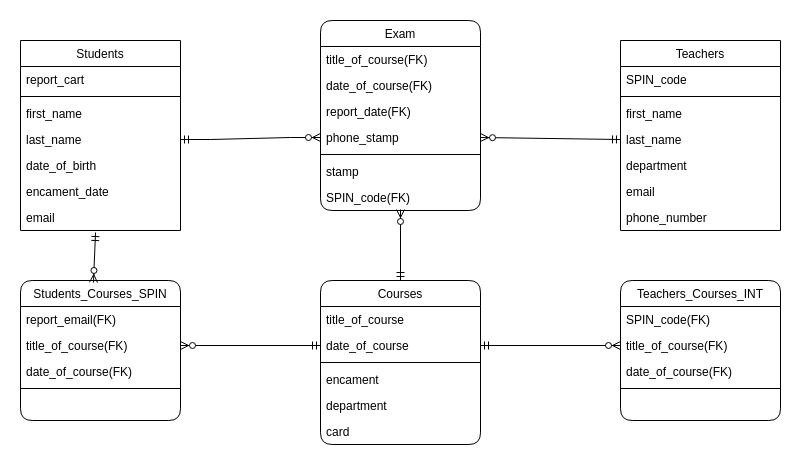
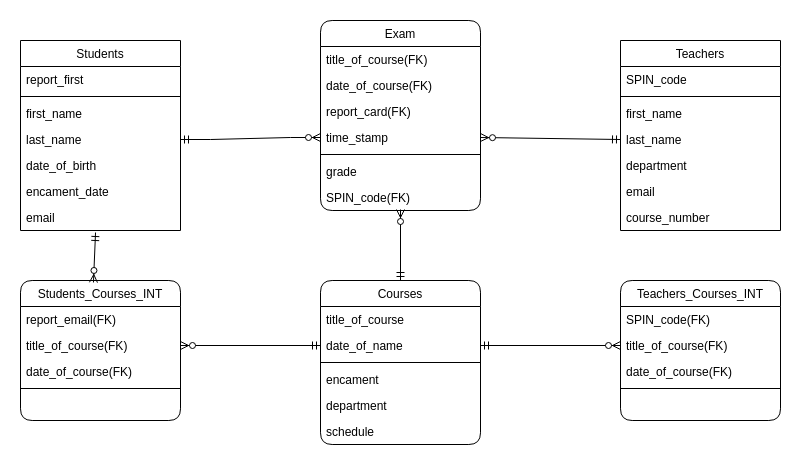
  <mxCell id="0" />
  <mxCell id="1" parent="0" />
  <mxCell id="2" value="Students" style="swimlane;fontStyle=0;align=center;verticalAlign=top;childLayout=stackLayout;horizontal=1;startSize=26;horizontalStack=0;resizeParent=1;resizeLast=0;collapsible=1;marginBottom=0;rounded=0;shadow=0;strokeWidth=1;" vertex="1" parent="1"><mxGeometry x="20" y="40" width="160" height="190" as="geometry"><mxRectangle x="550" y="140" width="160" height="26" as="alternateBounds" /></mxGeometry></mxCell>
- <mxCell id="3" value="report_cart" style="text;align=left;verticalAlign=top;spacingLeft=4;spacingRight=4;overflow=hidden;rotatable=0;points=[[0,0.5],[1,0.5]];portConstraint=eastwest;" vertex="1" parent="2"><mxGeometry y="26" width="160" height="26" as="geometry" /></mxCell>
+ <mxCell id="3" value="report_first" style="text;align=left;verticalAlign=top;spacingLeft=4;spacingRight=4;overflow=hidden;rotatable=0;points=[[0,0.5],[1,0.5]];portConstraint=eastwest;" vertex="1" parent="2"><mxGeometry y="26" width="160" height="26" as="geometry" /></mxCell>
  <mxCell id="4" value="" style="line;html=1;strokeWidth=1;align=left;verticalAlign=middle;spacingTop=-1;spacingLeft=3;spacingRight=3;rotatable=0;labelPosition=right;points=[];portConstraint=eastwest;" vertex="1" parent="2"><mxGeometry y="52" width="160" height="8" as="geometry" /></mxCell>
  <mxCell id="5" value="first_name" style="text;align=left;verticalAlign=top;spacingLeft=4;spacingRight=4;overflow=hidden;rotatable=0;points=[[0,0.5],[1,0.5]];portConstraint=eastwest;rounded=0;shadow=0;html=0;" vertex="1" parent="2"><mxGeometry y="60" width="160" height="26" as="geometry" /></mxCell>
  <mxCell id="6" value="last_name" style="text;align=left;verticalAlign=top;spacingLeft=4;spacingRight=4;overflow=hidden;rotatable=0;points=[[0,0.5],[1,0.5]];portConstraint=eastwest;rounded=0;shadow=0;html=0;" vertex="1" parent="2"><mxGeometry y="86" width="160" height="26" as="geometry" /></mxCell>
  <mxCell id="7" value="date_of_birth" style="text;align=left;verticalAlign=top;spacingLeft=4;spacingRight=4;overflow=hidden;rotatable=0;points=[[0,0.5],[1,0.5]];portConstraint=eastwest;rounded=0;shadow=0;html=0;" vertex="1" parent="2"><mxGeometry y="112" width="160" height="26" as="geometry" /></mxCell>
  <mxCell id="8" value="encament_date" style="text;align=left;verticalAlign=top;spacingLeft=4;spacingRight=4;overflow=hidden;rotatable=0;points=[[0,0.5],[1,0.5]];portConstraint=eastwest;rounded=0;shadow=0;html=0;" vertex="1" parent="2"><mxGeometry y="138" width="160" height="26" as="geometry" /></mxCell>
  <mxCell id="9" value="email" style="text;align=left;verticalAlign=top;spacingLeft=4;spacingRight=4;overflow=hidden;rotatable=0;points=[[0,0.5],[1,0.5]];portConstraint=eastwest;" vertex="1" parent="2"><mxGeometry y="164" width="160" height="26" as="geometry" /></mxCell>
  <mxCell id="10" value="Teachers" style="swimlane;fontStyle=0;align=center;verticalAlign=top;childLayout=stackLayout;horizontal=1;startSize=26;horizontalStack=0;resizeParent=1;resizeLast=0;collapsible=1;marginBottom=0;rounded=0;shadow=0;strokeWidth=1;" vertex="1" parent="1"><mxGeometry x="620" y="40" width="160" height="190" as="geometry"><mxRectangle x="550" y="140" width="160" height="26" as="alternateBounds" /></mxGeometry></mxCell>
  <mxCell id="11" value="SPIN_code" style="text;align=left;verticalAlign=top;spacingLeft=4;spacingRight=4;overflow=hidden;rotatable=0;points=[[0,0.5],[1,0.5]];portConstraint=eastwest;" vertex="1" parent="10"><mxGeometry y="26" width="160" height="26" as="geometry" /></mxCell>
  <mxCell id="12" value="" style="line;html=1;strokeWidth=1;align=left;verticalAlign=middle;spacingTop=-1;spacingLeft=3;spacingRight=3;rotatable=0;labelPosition=right;points=[];portConstraint=eastwest;" vertex="1" parent="10"><mxGeometry y="52" width="160" height="8" as="geometry" /></mxCell>
  <mxCell id="13" value="first_name" style="text;align=left;verticalAlign=top;spacingLeft=4;spacingRight=4;overflow=hidden;rotatable=0;points=[[0,0.5],[1,0.5]];portConstraint=eastwest;rounded=0;shadow=0;html=0;" vertex="1" parent="10"><mxGeometry y="60" width="160" height="26" as="geometry" /></mxCell>
  <mxCell id="14" value="last_name" style="text;align=left;verticalAlign=top;spacingLeft=4;spacingRight=4;overflow=hidden;rotatable=0;points=[[0,0.5],[1,0.5]];portConstraint=eastwest;rounded=0;shadow=0;html=0;" vertex="1" parent="10"><mxGeometry y="86" width="160" height="26" as="geometry" /></mxCell>
  <mxCell id="15" value="department" style="text;align=left;verticalAlign=top;spacingLeft=4;spacingRight=4;overflow=hidden;rotatable=0;points=[[0,0.5],[1,0.5]];portConstraint=eastwest;rounded=0;shadow=0;html=0;" vertex="1" parent="10"><mxGeometry y="112" width="160" height="26" as="geometry" /></mxCell>
  <mxCell id="16" value="email" style="text;align=left;verticalAlign=top;spacingLeft=4;spacingRight=4;overflow=hidden;rotatable=0;points=[[0,0.5],[1,0.5]];portConstraint=eastwest;rounded=0;shadow=0;html=0;" vertex="1" parent="10"><mxGeometry y="138" width="160" height="26" as="geometry" /></mxCell>
- <mxCell id="17" value="phone_number" style="text;align=left;verticalAlign=top;spacingLeft=4;spacingRight=4;overflow=hidden;rotatable=0;points=[[0,0.5],[1,0.5]];portConstraint=eastwest;" vertex="1" parent="10"><mxGeometry y="164" width="160" height="26" as="geometry" /></mxCell>
- <mxCell id="18" value="Students_Courses_SPIN" style="swimlane;fontStyle=0;align=center;verticalAlign=top;childLayout=stackLayout;horizontal=1;startSize=26;horizontalStack=0;resizeParent=1;resizeLast=0;collapsible=1;marginBottom=0;rounded=1;shadow=0;strokeWidth=1;" vertex="1" parent="1"><mxGeometry x="20" y="280" width="160" height="140" as="geometry"><mxRectangle x="550" y="140" width="160" height="26" as="alternateBounds" /></mxGeometry></mxCell>
+ <mxCell id="17" value="course_number" style="text;align=left;verticalAlign=top;spacingLeft=4;spacingRight=4;overflow=hidden;rotatable=0;points=[[0,0.5],[1,0.5]];portConstraint=eastwest;" vertex="1" parent="10"><mxGeometry y="164" width="160" height="26" as="geometry" /></mxCell>
+ <mxCell id="18" value="Students_Courses_INT" style="swimlane;fontStyle=0;align=center;verticalAlign=top;childLayout=stackLayout;horizontal=1;startSize=26;horizontalStack=0;resizeParent=1;resizeLast=0;collapsible=1;marginBottom=0;rounded=1;shadow=0;strokeWidth=1;" vertex="1" parent="1"><mxGeometry x="20" y="280" width="160" height="140" as="geometry"><mxRectangle x="550" y="140" width="160" height="26" as="alternateBounds" /></mxGeometry></mxCell>
  <mxCell id="19" value="report_email(FK)" style="text;align=left;verticalAlign=top;spacingLeft=4;spacingRight=4;overflow=hidden;rotatable=0;points=[[0,0.5],[1,0.5]];portConstraint=eastwest;" vertex="1" parent="18"><mxGeometry y="26" width="160" height="26" as="geometry" /></mxCell>
  <mxCell id="20" value="title_of_course(FK)" style="text;align=left;verticalAlign=top;spacingLeft=4;spacingRight=4;overflow=hidden;rotatable=0;points=[[0,0.5],[1,0.5]];portConstraint=eastwest;rounded=0;shadow=0;html=0;" vertex="1" parent="18"><mxGeometry y="52" width="160" height="26" as="geometry" /></mxCell>
  <mxCell id="21" value="date_of_course(FK)" style="text;align=left;verticalAlign=top;spacingLeft=4;spacingRight=4;overflow=hidden;rotatable=0;points=[[0,0.5],[1,0.5]];portConstraint=eastwest;rounded=0;shadow=0;html=0;" vertex="1" parent="18"><mxGeometry y="78" width="160" height="26" as="geometry" /></mxCell>
  <mxCell id="22" value="" style="line;html=1;strokeWidth=1;align=left;verticalAlign=middle;spacingTop=-1;spacingLeft=3;spacingRight=3;rotatable=0;labelPosition=right;points=[];portConstraint=eastwest;" vertex="1" parent="18"><mxGeometry y="104" width="160" height="8" as="geometry" /></mxCell>
  <mxCell id="23" value="Teachers_Courses_INT" style="swimlane;fontStyle=0;align=center;verticalAlign=top;childLayout=stackLayout;horizontal=1;startSize=26;horizontalStack=0;resizeParent=1;resizeLast=0;collapsible=1;marginBottom=0;rounded=1;shadow=0;strokeWidth=1;" vertex="1" parent="1"><mxGeometry x="620" y="280" width="160" height="140" as="geometry"><mxRectangle x="550" y="140" width="160" height="26" as="alternateBounds" /></mxGeometry></mxCell>
  <mxCell id="24" value="SPIN_code(FK)" style="text;align=left;verticalAlign=top;spacingLeft=4;spacingRight=4;overflow=hidden;rotatable=0;points=[[0,0.5],[1,0.5]];portConstraint=eastwest;" vertex="1" parent="23"><mxGeometry y="26" width="160" height="26" as="geometry" /></mxCell>
  <mxCell id="25" value="title_of_course(FK)" style="text;align=left;verticalAlign=top;spacingLeft=4;spacingRight=4;overflow=hidden;rotatable=0;points=[[0,0.5],[1,0.5]];portConstraint=eastwest;rounded=0;shadow=0;html=0;" vertex="1" parent="23"><mxGeometry y="52" width="160" height="26" as="geometry" /></mxCell>
  <mxCell id="26" value="date_of_course(FK)" style="text;align=left;verticalAlign=top;spacingLeft=4;spacingRight=4;overflow=hidden;rotatable=0;points=[[0,0.5],[1,0.5]];portConstraint=eastwest;rounded=0;shadow=0;html=0;" vertex="1" parent="23"><mxGeometry y="78" width="160" height="26" as="geometry" /></mxCell>
  <mxCell id="27" value="" style="line;html=1;strokeWidth=1;align=left;verticalAlign=middle;spacingTop=-1;spacingLeft=3;spacingRight=3;rotatable=0;labelPosition=right;points=[];portConstraint=eastwest;" vertex="1" parent="23"><mxGeometry y="104" width="160" height="8" as="geometry" /></mxCell>
  <mxCell id="28" value="Exam" style="swimlane;fontStyle=0;align=center;verticalAlign=top;childLayout=stackLayout;horizontal=1;startSize=26;horizontalStack=0;resizeParent=1;resizeLast=0;collapsible=1;marginBottom=0;rounded=1;shadow=0;strokeWidth=1;" vertex="1" parent="1"><mxGeometry x="320" y="20" width="160" height="190" as="geometry"><mxRectangle x="550" y="140" width="160" height="26" as="alternateBounds" /></mxGeometry></mxCell>
  <mxCell id="29" value="title_of_course(FK)" style="text;align=left;verticalAlign=top;spacingLeft=4;spacingRight=4;overflow=hidden;rotatable=0;points=[[0,0.5],[1,0.5]];portConstraint=eastwest;" vertex="1" parent="28"><mxGeometry y="26" width="160" height="26" as="geometry" /></mxCell>
  <mxCell id="30" value="date_of_course(FK)" style="text;align=left;verticalAlign=top;spacingLeft=4;spacingRight=4;overflow=hidden;rotatable=0;points=[[0,0.5],[1,0.5]];portConstraint=eastwest;rounded=0;shadow=0;html=0;" vertex="1" parent="28"><mxGeometry y="52" width="160" height="26" as="geometry" /></mxCell>
- <mxCell id="31" value="report_date(FK)" style="text;align=left;verticalAlign=top;spacingLeft=4;spacingRight=4;overflow=hidden;rotatable=0;points=[[0,0.5],[1,0.5]];portConstraint=eastwest;rounded=0;shadow=0;html=0;" vertex="1" parent="28"><mxGeometry y="78" width="160" height="26" as="geometry" /></mxCell>
- <mxCell id="32" value="phone_stamp" style="text;align=left;verticalAlign=top;spacingLeft=4;spacingRight=4;overflow=hidden;rotatable=0;points=[[0,0.5],[1,0.5]];portConstraint=eastwest;rounded=0;shadow=0;html=0;" vertex="1" parent="28"><mxGeometry y="104" width="160" height="26" as="geometry" /></mxCell>
+ <mxCell id="31" value="report_card(FK)" style="text;align=left;verticalAlign=top;spacingLeft=4;spacingRight=4;overflow=hidden;rotatable=0;points=[[0,0.5],[1,0.5]];portConstraint=eastwest;rounded=0;shadow=0;html=0;" vertex="1" parent="28"><mxGeometry y="78" width="160" height="26" as="geometry" /></mxCell>
+ <mxCell id="32" value="time_stamp" style="text;align=left;verticalAlign=top;spacingLeft=4;spacingRight=4;overflow=hidden;rotatable=0;points=[[0,0.5],[1,0.5]];portConstraint=eastwest;rounded=0;shadow=0;html=0;" vertex="1" parent="28"><mxGeometry y="104" width="160" height="26" as="geometry" /></mxCell>
  <mxCell id="33" value="" style="line;html=1;strokeWidth=1;align=left;verticalAlign=middle;spacingTop=-1;spacingLeft=3;spacingRight=3;rotatable=0;labelPosition=right;points=[];portConstraint=eastwest;" vertex="1" parent="28"><mxGeometry y="130" width="160" height="8" as="geometry" /></mxCell>
- <mxCell id="34" value="stamp" style="text;align=left;verticalAlign=top;spacingLeft=4;spacingRight=4;overflow=hidden;rotatable=0;points=[[0,0.5],[1,0.5]];portConstraint=eastwest;rounded=0;shadow=0;html=0;" vertex="1" parent="28"><mxGeometry y="138" width="160" height="26" as="geometry" /></mxCell>
+ <mxCell id="34" value="grade" style="text;align=left;verticalAlign=top;spacingLeft=4;spacingRight=4;overflow=hidden;rotatable=0;points=[[0,0.5],[1,0.5]];portConstraint=eastwest;rounded=0;shadow=0;html=0;" vertex="1" parent="28"><mxGeometry y="138" width="160" height="26" as="geometry" /></mxCell>
  <mxCell id="35" value="SPIN_code(FK)" style="text;align=left;verticalAlign=top;spacingLeft=4;spacingRight=4;overflow=hidden;rotatable=0;points=[[0,0.5],[1,0.5]];portConstraint=eastwest;" vertex="1" parent="28"><mxGeometry y="164" width="160" height="26" as="geometry" /></mxCell>
  <mxCell id="36" value="Courses" style="swimlane;fontStyle=0;align=center;verticalAlign=top;childLayout=stackLayout;horizontal=1;startSize=26;horizontalStack=0;resizeParent=1;resizeLast=0;collapsible=1;marginBottom=0;rounded=1;shadow=0;strokeWidth=1;" vertex="1" parent="1"><mxGeometry x="320" y="280" width="160" height="164" as="geometry"><mxRectangle x="550" y="140" width="160" height="26" as="alternateBounds" /></mxGeometry></mxCell>
  <mxCell id="37" value="title_of_course" style="text;align=left;verticalAlign=top;spacingLeft=4;spacingRight=4;overflow=hidden;rotatable=0;points=[[0,0.5],[1,0.5]];portConstraint=eastwest;" vertex="1" parent="36"><mxGeometry y="26" width="160" height="26" as="geometry" /></mxCell>
- <mxCell id="38" value="date_of_course" style="text;align=left;verticalAlign=top;spacingLeft=4;spacingRight=4;overflow=hidden;rotatable=0;points=[[0,0.5],[1,0.5]];portConstraint=eastwest;rounded=0;shadow=0;html=0;" vertex="1" parent="36"><mxGeometry y="52" width="160" height="26" as="geometry" /></mxCell>
+ <mxCell id="38" value="date_of_name" style="text;align=left;verticalAlign=top;spacingLeft=4;spacingRight=4;overflow=hidden;rotatable=0;points=[[0,0.5],[1,0.5]];portConstraint=eastwest;rounded=0;shadow=0;html=0;" vertex="1" parent="36"><mxGeometry y="52" width="160" height="26" as="geometry" /></mxCell>
  <mxCell id="39" value="" style="line;html=1;strokeWidth=1;align=left;verticalAlign=middle;spacingTop=-1;spacingLeft=3;spacingRight=3;rotatable=0;labelPosition=right;points=[];portConstraint=eastwest;" vertex="1" parent="36"><mxGeometry y="78" width="160" height="8" as="geometry" /></mxCell>
  <mxCell id="40" value="encament" style="text;align=left;verticalAlign=top;spacingLeft=4;spacingRight=4;overflow=hidden;rotatable=0;points=[[0,0.5],[1,0.5]];portConstraint=eastwest;rounded=0;shadow=0;html=0;" vertex="1" parent="36"><mxGeometry y="86" width="160" height="26" as="geometry" /></mxCell>
  <mxCell id="41" value="department" style="text;align=left;verticalAlign=top;spacingLeft=4;spacingRight=4;overflow=hidden;rotatable=0;points=[[0,0.5],[1,0.5]];portConstraint=eastwest;rounded=0;shadow=0;html=0;" vertex="1" parent="36"><mxGeometry y="112" width="160" height="26" as="geometry" /></mxCell>
- <mxCell id="42" value="card" style="text;align=left;verticalAlign=top;spacingLeft=4;spacingRight=4;overflow=hidden;rotatable=0;points=[[0,0.5],[1,0.5]];portConstraint=eastwest;rounded=0;shadow=0;html=0;" vertex="1" parent="36"><mxGeometry y="138" width="160" height="26" as="geometry" /></mxCell>
+ <mxCell id="42" value="schedule" style="text;align=left;verticalAlign=top;spacingLeft=4;spacingRight=4;overflow=hidden;rotatable=0;points=[[0,0.5],[1,0.5]];portConstraint=eastwest;rounded=0;shadow=0;html=0;" vertex="1" parent="36"><mxGeometry y="138" width="160" height="26" as="geometry" /></mxCell>
  <mxCell id="43" value="" style="edgeStyle=entityRelationEdgeStyle;fontSize=12;html=1;endArrow=ERzeroToMany;startArrow=ERmandOne;rounded=0;exitX=1;exitY=0.5;exitDx=0;exitDy=0;entryX=0;entryY=0.5;entryDx=0;entryDy=0;" edge="1" parent="1" source="6" target="32"><mxGeometry width="100" height="100" relative="1" as="geometry"><mxPoint x="210" y="280" as="sourcePoint" /><mxPoint x="310" y="180" as="targetPoint" /></mxGeometry></mxCell>
  <mxCell id="44" value="" style="fontSize=12;html=1;endArrow=ERzeroToMany;startArrow=ERmandOne;rounded=0;exitX=0.469;exitY=1.077;exitDx=0;exitDy=0;entryX=0.456;entryY=0.014;entryDx=0;entryDy=0;exitPerimeter=0;entryPerimeter=0;" edge="1" parent="1" source="9" target="18"><mxGeometry width="100" height="100" relative="1" as="geometry"><mxPoint x="190" y="262" as="sourcePoint" /><mxPoint x="330" y="260" as="targetPoint" /></mxGeometry></mxCell>
  <mxCell id="45" value="" style="fontSize=12;html=1;endArrow=ERzeroToMany;startArrow=ERmandOne;rounded=0;entryX=1;entryY=0.5;entryDx=0;entryDy=0;exitX=0;exitY=0.5;exitDx=0;exitDy=0;" edge="1" parent="1" source="38" target="20"><mxGeometry width="100" height="100" relative="1" as="geometry"><mxPoint x="200" y="280" as="sourcePoint" /><mxPoint x="103" y="292" as="targetPoint" /></mxGeometry></mxCell>
  <mxCell id="46" value="" style="fontSize=12;html=1;endArrow=ERzeroToMany;startArrow=ERmandOne;rounded=0;exitX=1;exitY=0.5;exitDx=0;exitDy=0;entryX=0;entryY=0.5;entryDx=0;entryDy=0;" edge="1" parent="1" source="38" target="25"><mxGeometry width="100" height="100" relative="1" as="geometry"><mxPoint x="115" y="252" as="sourcePoint" /><mxPoint x="113" y="302" as="targetPoint" /></mxGeometry></mxCell>
  <mxCell id="47" value="" style="fontSize=12;html=1;endArrow=ERzeroToMany;startArrow=ERmandOne;rounded=0;exitX=0.5;exitY=0;exitDx=0;exitDy=0;entryX=0.5;entryY=0.962;entryDx=0;entryDy=0;entryPerimeter=0;" edge="1" parent="1" source="36" target="35"><mxGeometry width="100" height="100" relative="1" as="geometry"><mxPoint x="135" y="272" as="sourcePoint" /><mxPoint x="401" y="209" as="targetPoint" /></mxGeometry></mxCell>
  <mxCell id="48" value="" style="fontSize=12;html=1;endArrow=ERzeroToMany;startArrow=ERmandOne;rounded=0;exitX=0;exitY=0.5;exitDx=0;exitDy=0;entryX=1;entryY=0.5;entryDx=0;entryDy=0;" edge="1" parent="1" source="14" target="32"><mxGeometry width="100" height="100" relative="1" as="geometry"><mxPoint x="145" y="282" as="sourcePoint" /><mxPoint x="143" y="332" as="targetPoint" /></mxGeometry></mxCell>
